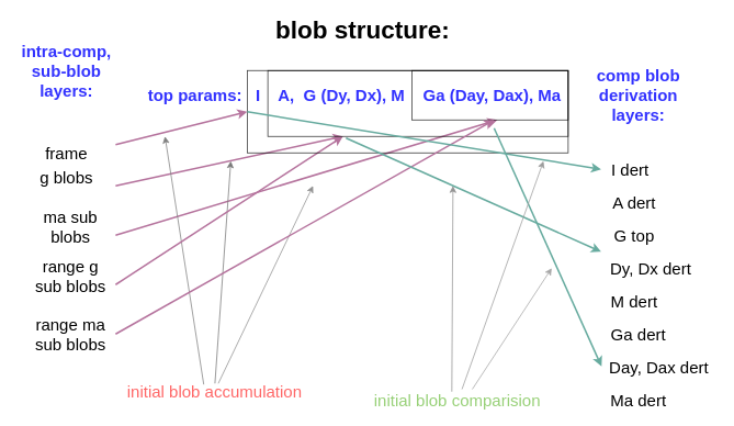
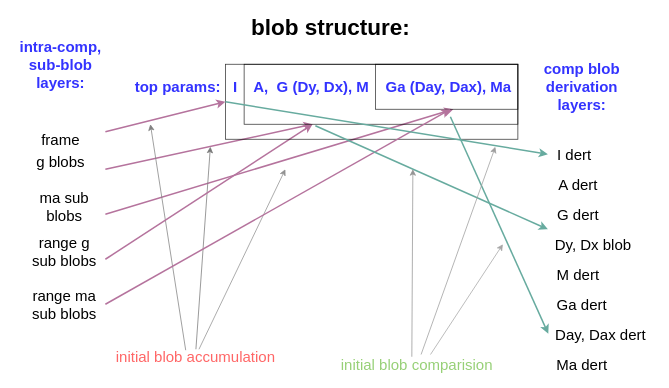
  <mxCell id="0" />
  <mxCell id="1" parent="0" />
  <mxCell id="2" value="&lt;font style=&quot;font-size: 30px&quot;&gt;&lt;b&gt;blob structure:&lt;/b&gt;&lt;/font&gt;" style="text;html=1;align=center;verticalAlign=middle;resizable=0;points=[];autosize=1;strokeColor=none;" vertex="1" parent="1"><mxGeometry x="325" y="20" width="230" height="30" as="geometry" /></mxCell>
  <mxCell id="3" value="&lt;font style=&quot;font-size: 20px&quot; color=&quot;#3333ff&quot;&gt;&lt;b&gt;top params:&amp;nbsp; &amp;nbsp;I&amp;nbsp; &amp;nbsp; A,&amp;nbsp; G (Dy, Dx), M&amp;nbsp; &amp;nbsp; Ga (Day, Dax), Ma&lt;/b&gt;&lt;/font&gt;" style="text;html=1;align=center;verticalAlign=middle;resizable=0;points=[];autosize=1;strokeColor=none;" vertex="1" parent="1"><mxGeometry x="170" y="105" width="520" height="20" as="geometry" /></mxCell>
  <mxCell id="4" value="&lt;font style=&quot;font-size: 20px&quot; color=&quot;#3333ff&quot;&gt;&lt;b&gt;comp blob&lt;br&gt;derivation&lt;br&gt;layers:&lt;/b&gt;&lt;/font&gt;" style="text;html=1;align=center;verticalAlign=middle;resizable=0;points=[];autosize=1;strokeColor=none;" vertex="1" parent="1"><mxGeometry x="715" y="85" width="120" height="60" as="geometry" /></mxCell>
  <mxCell id="5" value="&lt;font style=&quot;font-size: 20px&quot; color=&quot;#3333ff&quot;&gt;&lt;b&gt;intra-comp,&lt;br&gt;sub-blob&lt;br&gt;layers:&lt;/b&gt;&lt;/font&gt;" style="text;html=1;align=center;verticalAlign=middle;resizable=0;points=[];autosize=1;strokeColor=none;" vertex="1" parent="1"><mxGeometry x="20" y="55" width="120" height="60" as="geometry" /></mxCell>
  <mxCell id="6" value="" style="endArrow=classic;html=1;strokeWidth=2;strokeColor=#B5739D;" edge="1" parent="1"><mxGeometry width="50" height="50" relative="1" as="geometry"><mxPoint x="140" y="175" as="sourcePoint" /><mxPoint x="300" y="135" as="targetPoint" /></mxGeometry></mxCell>
  <mxCell id="7" value="&lt;font style=&quot;font-size: 20px&quot;&gt;frame&lt;/font&gt;" style="text;html=1;align=center;verticalAlign=middle;resizable=0;points=[];autosize=1;strokeColor=none;" vertex="1" parent="1"><mxGeometry x="45" y="175" width="70" height="20" as="geometry" /></mxCell>
  <mxCell id="8" value="&lt;font style=&quot;font-size: 20px&quot;&gt;g blobs&lt;/font&gt;" style="text;html=1;align=center;verticalAlign=middle;resizable=0;points=[];autosize=1;strokeColor=none;" vertex="1" parent="1"><mxGeometry x="40" y="205" width="80" height="20" as="geometry" /></mxCell>
  <mxCell id="9" value="" style="endArrow=classic;html=1;entryX=0.25;entryY=1;entryDx=0;entryDy=0;strokeWidth=2;strokeColor=#B5739D;" edge="1" parent="1" target="20"><mxGeometry width="50" height="50" relative="1" as="geometry"><mxPoint x="140" y="225" as="sourcePoint" /><mxPoint x="424" y="155" as="targetPoint" /></mxGeometry></mxCell>
  <mxCell id="10" value="&lt;font style=&quot;font-size: 20px&quot;&gt;ma sub&lt;br&gt;blobs&lt;/font&gt;" style="text;html=1;align=center;verticalAlign=middle;resizable=0;points=[];autosize=1;strokeColor=none;" vertex="1" parent="1"><mxGeometry x="45" y="255" width="80" height="40" as="geometry" /></mxCell>
  <mxCell id="11" value="" style="endArrow=classic;html=1;strokeColor=#B5739D;strokeWidth=2;" edge="1" parent="1"><mxGeometry width="50" height="50" relative="1" as="geometry"><mxPoint x="140" y="285" as="sourcePoint" /><mxPoint x="604" y="145" as="targetPoint" /></mxGeometry></mxCell>
  <mxCell id="12" value="&lt;font style=&quot;font-size: 20px&quot; color=&quot;#ff6666&quot;&gt;initial blob accumulation&lt;/font&gt;" style="text;html=1;align=center;verticalAlign=middle;resizable=0;points=[];autosize=1;strokeColor=none;" vertex="1" parent="1"><mxGeometry x="145" y="465" width="230" height="20" as="geometry" /></mxCell>
  <mxCell id="13" value="" style="endArrow=classic;html=1;exitX=0.444;exitY=0.064;exitDx=0;exitDy=0;exitPerimeter=0;strokeColor=#808080;" edge="1" parent="1" source="12"><mxGeometry width="50" height="50" relative="1" as="geometry"><mxPoint x="215" y="295" as="sourcePoint" /><mxPoint x="200" y="165" as="targetPoint" /></mxGeometry></mxCell>
  <mxCell id="14" value="" style="endArrow=classic;html=1;strokeColor=#787878;" edge="1" parent="1" source="12"><mxGeometry width="50" height="50" relative="1" as="geometry"><mxPoint x="220" y="295" as="sourcePoint" /><mxPoint x="280" y="195" as="targetPoint" /></mxGeometry></mxCell>
  <mxCell id="15" value="" style="endArrow=classic;html=1;strokeColor=#919191;" edge="1" parent="1" source="12"><mxGeometry width="50" height="50" relative="1" as="geometry"><mxPoint x="260" y="285" as="sourcePoint" /><mxPoint x="380" y="225" as="targetPoint" /></mxGeometry></mxCell>
  <mxCell id="16" value="&lt;font style=&quot;font-size: 20px&quot;&gt;range g&lt;br&gt;sub blobs&lt;/font&gt;" style="text;html=1;align=center;verticalAlign=middle;resizable=0;points=[];autosize=1;strokeColor=none;" vertex="1" parent="1"><mxGeometry x="35" y="315" width="100" height="40" as="geometry" /></mxCell>
  <mxCell id="17" value="" style="endArrow=classic;html=1;entryX=0.25;entryY=1;entryDx=0;entryDy=0;strokeColor=#B5739D;strokeWidth=2;" edge="1" parent="1" target="20"><mxGeometry width="50" height="50" relative="1" as="geometry"><mxPoint x="140" y="345" as="sourcePoint" /><mxPoint x="421" y="156" as="targetPoint" /></mxGeometry></mxCell>
  <mxCell id="18" value="" style="rounded=0;whiteSpace=wrap;html=1;opacity=80;fillColor=none;" vertex="1" parent="1"><mxGeometry x="500" y="85" width="190" height="60" as="geometry" /></mxCell>
  <mxCell id="19" value="" style="rounded=0;whiteSpace=wrap;html=1;opacity=80;fillColor=none;" vertex="1" parent="1"><mxGeometry x="300" y="85" width="390" height="100" as="geometry" /></mxCell>
  <mxCell id="20" value="&amp;nbsp; &amp;nbsp; &amp;nbsp; &amp;nbsp; &amp;nbsp; &amp;nbsp; &amp;nbsp; &amp;nbsp; &amp;nbsp; &amp;nbsp; &amp;nbsp; &amp;nbsp; &amp;nbsp; &amp;nbsp; &amp;nbsp; &amp;nbsp; &amp;nbsp; &amp;nbsp; &amp;nbsp; &amp;nbsp; &amp;nbsp; &amp;nbsp; &amp;nbsp; &amp;nbsp; &amp;nbsp; &amp;nbsp; &amp;nbsp; &amp;nbsp; &amp;nbsp; &amp;nbsp; &amp;nbsp; &amp;nbsp; &amp;nbsp; &amp;nbsp; &amp;nbsp; &amp;nbsp; &amp;nbsp; &amp;nbsp; &amp;nbsp; &amp;nbsp; &amp;nbsp; &amp;nbsp; &amp;nbsp; &amp;nbsp; &amp;nbsp; &amp;nbsp; &amp;nbsp; &amp;nbsp; &amp;nbsp; &amp;nbsp; &amp;nbsp; &amp;nbsp; &amp;nbsp; &amp;nbsp; &amp;nbsp;&amp;nbsp;" style="rounded=0;whiteSpace=wrap;html=1;opacity=80;fillColor=none;" vertex="1" parent="1"><mxGeometry x="325" y="85" width="365" height="80" as="geometry" /></mxCell>
  <mxCell id="21" value="&lt;font style=&quot;font-size: 20px&quot;&gt;range ma &lt;br&gt;sub blobs&lt;/font&gt;" style="text;html=1;align=center;verticalAlign=middle;resizable=0;points=[];autosize=1;strokeColor=none;" vertex="1" parent="1"><mxGeometry x="35" y="385" width="100" height="40" as="geometry" /></mxCell>
  <mxCell id="22" value="" style="endArrow=classic;html=1;strokeColor=#B5739D;strokeWidth=2;" edge="1" parent="1"><mxGeometry width="50" height="50" relative="1" as="geometry"><mxPoint x="140" y="405" as="sourcePoint" /><mxPoint x="600" y="145" as="targetPoint" /></mxGeometry></mxCell>
  <mxCell id="23" value="&lt;font style=&quot;font-size: 20px&quot;&gt;I dert&lt;/font&gt;" style="text;html=1;align=center;verticalAlign=middle;resizable=0;points=[];autosize=1;strokeColor=none;" vertex="1" parent="1"><mxGeometry x="735" y="195" width="60" height="20" as="geometry" /></mxCell>
  <mxCell id="24" value="&lt;font style=&quot;font-size: 20px&quot;&gt;A dert&lt;/font&gt;" style="text;html=1;align=center;verticalAlign=middle;resizable=0;points=[];autosize=1;strokeColor=none;" vertex="1" parent="1"><mxGeometry x="735" y="235" width="70" height="20" as="geometry" /></mxCell>
- <mxCell id="25" value="&lt;font style=&quot;font-size: 20px&quot;&gt;G top&lt;/font&gt;" style="text;html=1;align=center;verticalAlign=middle;resizable=0;points=[];autosize=1;strokeColor=none;" vertex="1" parent="1"><mxGeometry x="735" y="275" width="70" height="20" as="geometry" /></mxCell>
- <mxCell id="26" value="&lt;font style=&quot;font-size: 20px&quot;&gt;Dy, Dx dert&lt;/font&gt;" style="text;html=1;align=center;verticalAlign=middle;resizable=0;points=[];autosize=1;strokeColor=none;" vertex="1" parent="1"><mxGeometry x="735" y="315" width="110" height="20" as="geometry" /></mxCell>
+ <mxCell id="25" value="&lt;font style=&quot;font-size: 20px&quot;&gt;G dert&lt;/font&gt;" style="text;html=1;align=center;verticalAlign=middle;resizable=0;points=[];autosize=1;strokeColor=none;" vertex="1" parent="1"><mxGeometry x="735" y="275" width="70" height="20" as="geometry" /></mxCell>
+ <mxCell id="26" value="&lt;font style=&quot;font-size: 20px&quot;&gt;Dy, Dx blob&lt;/font&gt;" style="text;html=1;align=center;verticalAlign=middle;resizable=0;points=[];autosize=1;strokeColor=none;" vertex="1" parent="1"><mxGeometry x="735" y="315" width="110" height="20" as="geometry" /></mxCell>
  <mxCell id="27" value="&lt;font style=&quot;font-size: 20px&quot;&gt;M dert&lt;/font&gt;" style="text;html=1;align=center;verticalAlign=middle;resizable=0;points=[];autosize=1;strokeColor=none;" vertex="1" parent="1"><mxGeometry x="735" y="355" width="70" height="20" as="geometry" /></mxCell>
  <mxCell id="28" value="&lt;font style=&quot;font-size: 20px&quot;&gt;Ga dert&lt;/font&gt;" style="text;html=1;align=center;verticalAlign=middle;resizable=0;points=[];autosize=1;strokeColor=none;" vertex="1" parent="1"><mxGeometry x="735" y="395" width="80" height="20" as="geometry" /></mxCell>
  <mxCell id="29" value="&lt;font style=&quot;font-size: 20px&quot;&gt;Day, Dax dert&lt;/font&gt;" style="text;html=1;align=center;verticalAlign=middle;resizable=0;points=[];autosize=1;strokeColor=none;" vertex="1" parent="1"><mxGeometry x="730" y="435" width="140" height="20" as="geometry" /></mxCell>
  <mxCell id="30" value="&lt;font style=&quot;font-size: 20px&quot; color=&quot;#97d077&quot;&gt;initial blob comparision&lt;/font&gt;" style="text;html=1;align=center;verticalAlign=middle;resizable=0;points=[];autosize=1;strokeColor=none;" vertex="1" parent="1"><mxGeometry x="445" y="475" width="220" height="20" as="geometry" /></mxCell>
  <mxCell id="31" value="" style="endArrow=classic;html=1;exitX=0;exitY=0.5;exitDx=0;exitDy=0;entryX=-0.083;entryY=0.5;entryDx=0;entryDy=0;entryPerimeter=0;strokeColor=#67AB9F;strokeWidth=2;" edge="1" parent="1" source="19" target="23"><mxGeometry width="50" height="50" relative="1" as="geometry"><mxPoint x="490" y="315" as="sourcePoint" /><mxPoint x="650" y="275" as="targetPoint" /></mxGeometry></mxCell>
  <mxCell id="32" value="" style="endArrow=classic;html=1;entryX=0.004;entryY=0.464;entryDx=0;entryDy=0;entryPerimeter=0;strokeColor=#67AB9F;strokeWidth=2;" edge="1" parent="1" target="29"><mxGeometry width="50" height="50" relative="1" as="geometry"><mxPoint x="600" y="155" as="sourcePoint" /><mxPoint x="670" y="335" as="targetPoint" /></mxGeometry></mxCell>
  <mxCell id="33" value="" style="endArrow=classic;html=1;strokeColor=#67AB9F;strokeWidth=2;" edge="1" parent="1"><mxGeometry width="50" height="50" relative="1" as="geometry"><mxPoint x="420" y="167" as="sourcePoint" /><mxPoint x="730" y="305" as="targetPoint" /></mxGeometry></mxCell>
  <mxCell id="34" value="" style="endArrow=classic;html=1;exitX=0.471;exitY=0;exitDx=0;exitDy=0;exitPerimeter=0;strokeColor=#949494;" edge="1" parent="1" source="30"><mxGeometry width="50" height="50" relative="1" as="geometry"><mxPoint x="515" y="455" as="sourcePoint" /><mxPoint x="550" y="225" as="targetPoint" /></mxGeometry></mxCell>
  <mxCell id="35" value="&lt;font style=&quot;font-size: 20px&quot;&gt;Ma dert&lt;/font&gt;" style="text;html=1;align=center;verticalAlign=middle;resizable=0;points=[];autosize=1;strokeColor=none;" vertex="1" parent="1"><mxGeometry x="735" y="475" width="80" height="20" as="geometry" /></mxCell>
  <mxCell id="36" value="" style="endArrow=classic;html=1;exitX=0.584;exitY=-0.15;exitDx=0;exitDy=0;exitPerimeter=0;strokeColor=#A6A6A6;" edge="1" parent="1" source="30"><mxGeometry width="50" height="50" relative="1" as="geometry"><mxPoint x="600" y="395" as="sourcePoint" /><mxPoint x="670" y="325" as="targetPoint" /></mxGeometry></mxCell>
  <mxCell id="37" value="" style="endArrow=classic;html=1;exitX=0.527;exitY=-0.15;exitDx=0;exitDy=0;exitPerimeter=0;strokeColor=#9C9C9C;" edge="1" parent="1" source="30"><mxGeometry width="50" height="50" relative="1" as="geometry"><mxPoint x="620" y="395" as="sourcePoint" /><mxPoint x="660" y="195" as="targetPoint" /></mxGeometry></mxCell>
